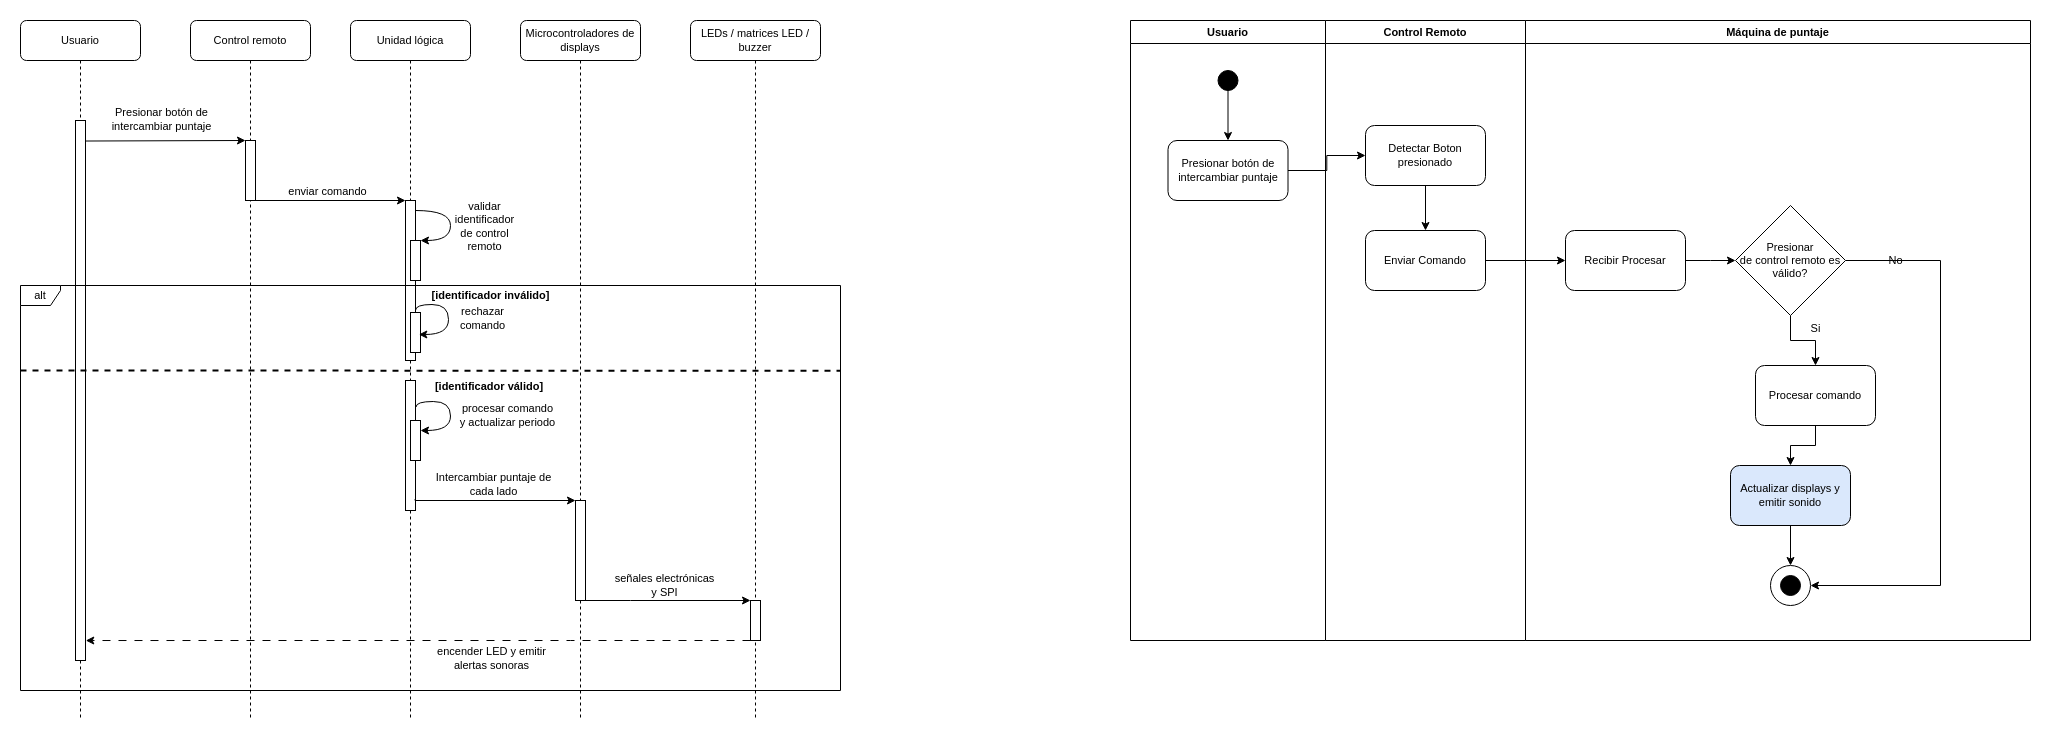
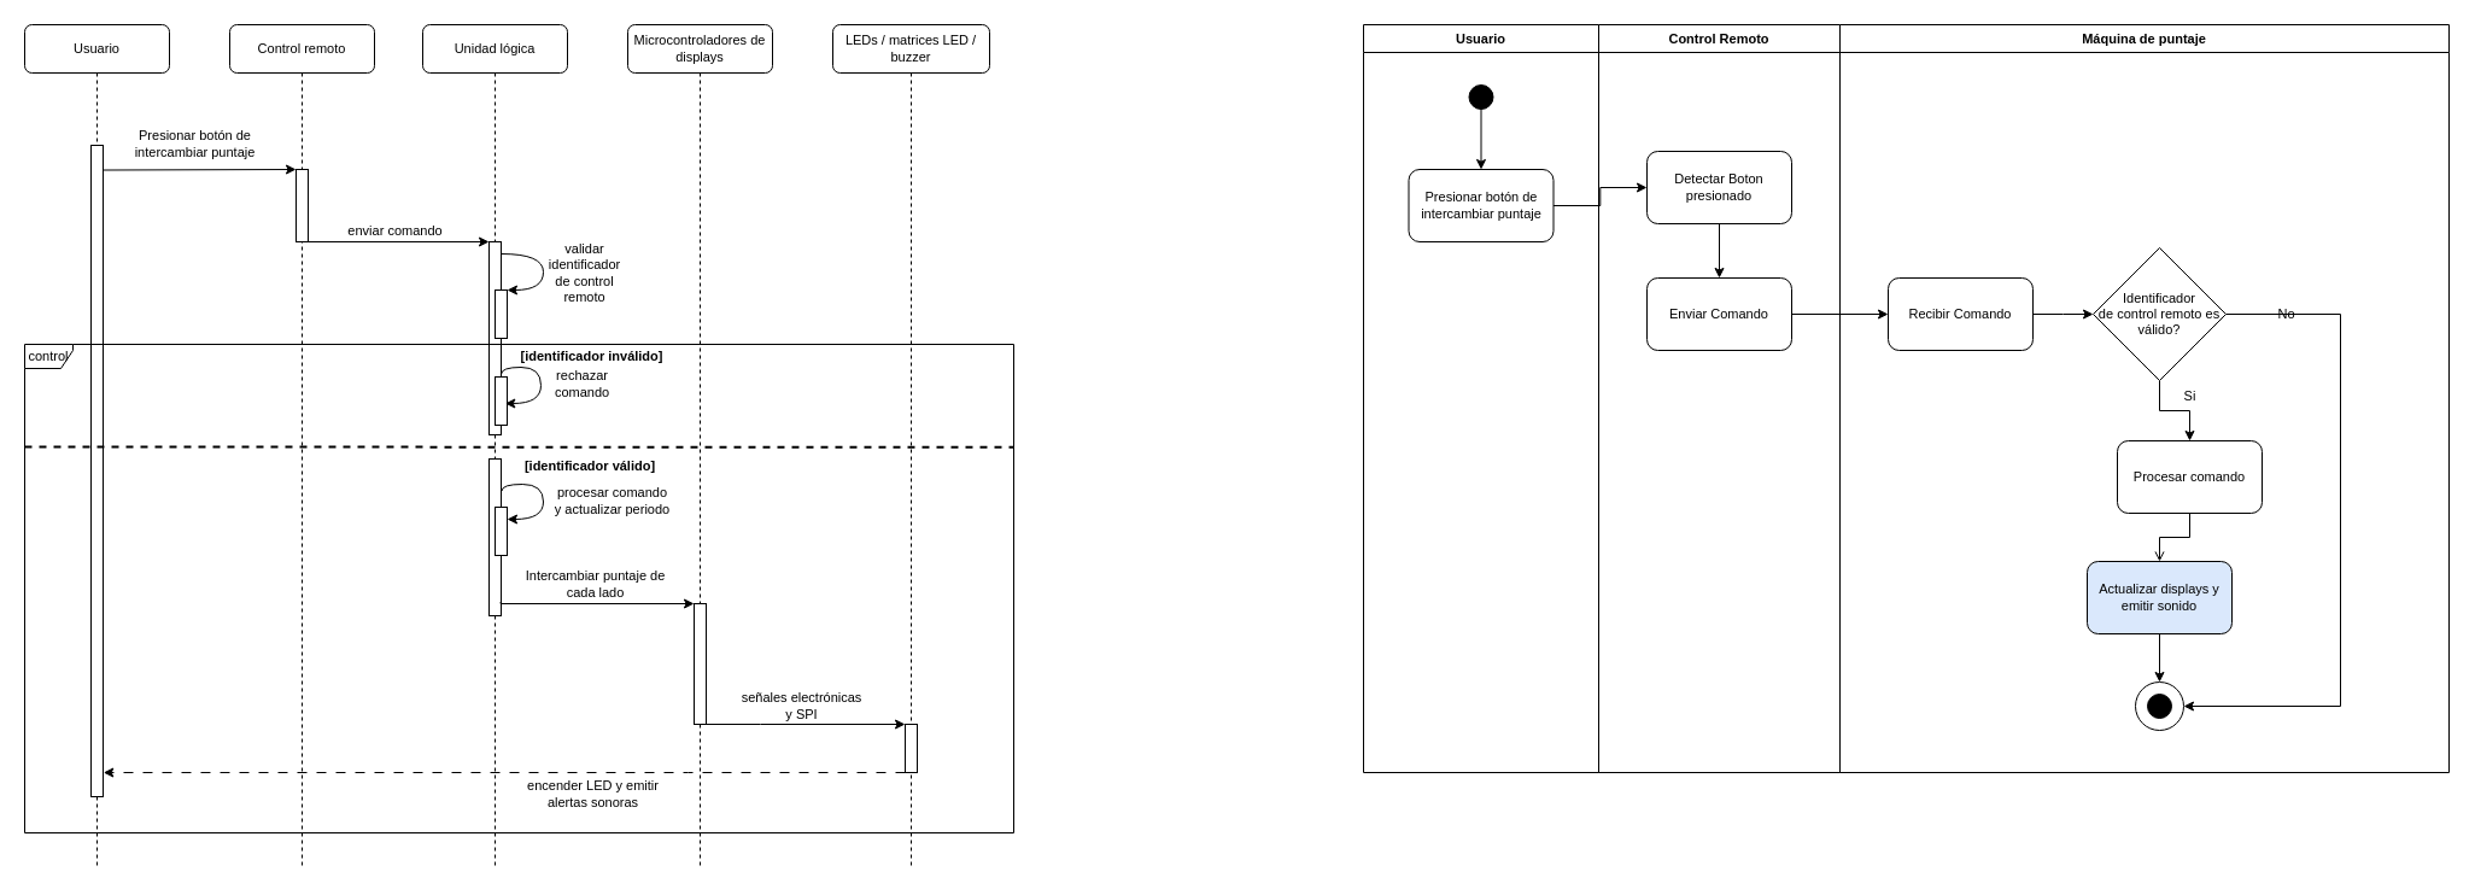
  <mxCell id="0" />
  <mxCell id="1" parent="0" />
  <mxCell id="2" value="Usuario" style="swimlane;whiteSpace=wrap;html=1;startSize=23;fontFamily=Helvetica;fontSize=11;labelBackgroundColor=none;" parent="1" vertex="1"><mxGeometry x="1130" y="20" width="195" height="620" as="geometry" /></mxCell>
  <mxCell id="3" value="" style="ellipse;whiteSpace=wrap;html=1;aspect=fixed;fillColor=#000000;fontFamily=Helvetica;fontSize=11;labelBackgroundColor=none;" parent="2" vertex="1"><mxGeometry x="87.5" y="50" width="20" height="20" as="geometry" /></mxCell>
  <mxCell id="4" value="Presionar botón de&lt;br style=&quot;border-color: var(--border-color);&quot;&gt;&lt;span style=&quot;&quot;&gt;intercambiar puntaje&lt;/span&gt;" style="rounded=1;whiteSpace=wrap;html=1;fontFamily=Helvetica;fontSize=11;labelBackgroundColor=none;" parent="2" vertex="1"><mxGeometry x="37.5" y="120" width="120" height="60" as="geometry" /></mxCell>
  <mxCell id="5" value="" style="edgeStyle=orthogonalEdgeStyle;rounded=0;orthogonalLoop=1;jettySize=auto;html=1;fontFamily=Helvetica;fontSize=11;labelBackgroundColor=none;" parent="2" source="3" target="4" edge="1"><mxGeometry relative="1" as="geometry" /></mxCell>
  <mxCell id="6" value="Control Remoto" style="swimlane;whiteSpace=wrap;html=1;fontFamily=Helvetica;fontSize=11;labelBackgroundColor=none;" parent="1" vertex="1"><mxGeometry x="1325" y="20" width="200" height="620" as="geometry" /></mxCell>
  <mxCell id="7" value="" style="edgeStyle=orthogonalEdgeStyle;rounded=0;orthogonalLoop=1;jettySize=auto;html=1;fontFamily=Helvetica;fontSize=11;labelBackgroundColor=none;" parent="6" source="8" target="9" edge="1"><mxGeometry relative="1" as="geometry" /></mxCell>
  <mxCell id="8" value="Detectar Boton presionado" style="rounded=1;whiteSpace=wrap;html=1;fontFamily=Helvetica;fontSize=11;labelBackgroundColor=none;" parent="6" vertex="1"><mxGeometry x="40" y="105" width="120" height="60" as="geometry" /></mxCell>
  <mxCell id="9" value="Enviar Comando" style="rounded=1;whiteSpace=wrap;html=1;fontFamily=Helvetica;fontSize=11;labelBackgroundColor=none;" parent="6" vertex="1"><mxGeometry x="40" y="210" width="120" height="60" as="geometry" /></mxCell>
  <mxCell id="10" value="" style="edgeStyle=orthogonalEdgeStyle;rounded=0;orthogonalLoop=1;jettySize=auto;html=1;fontFamily=Helvetica;fontSize=11;labelBackgroundColor=none;" parent="1" source="4" target="8" edge="1"><mxGeometry relative="1" as="geometry" /></mxCell>
  <mxCell id="11" value="Control remoto" style="shape=umlLifeline;perimeter=lifelinePerimeter;whiteSpace=wrap;html=1;container=1;collapsible=0;recursiveResize=0;outlineConnect=0;rounded=1;shadow=0;comic=0;labelBackgroundColor=none;strokeWidth=1;fontFamily=Helvetica;fontSize=11;align=center;" parent="1" vertex="1"><mxGeometry x="190" y="20" width="120" height="700" as="geometry" /></mxCell>
  <mxCell id="12" value="" style="rounded=0;whiteSpace=wrap;html=1;fontFamily=Helvetica;fontSize=11;labelBackgroundColor=none;" parent="11" vertex="1"><mxGeometry x="55" y="120" width="10" height="60" as="geometry" /></mxCell>
  <mxCell id="13" value="Unidad lógica" style="shape=umlLifeline;perimeter=lifelinePerimeter;whiteSpace=wrap;html=1;container=1;collapsible=0;recursiveResize=0;outlineConnect=0;rounded=1;shadow=0;comic=0;labelBackgroundColor=none;strokeWidth=1;fontFamily=Helvetica;fontSize=11;align=center;" parent="1" vertex="1"><mxGeometry x="350" y="20" width="120" height="700" as="geometry" /></mxCell>
  <mxCell id="14" value="" style="rounded=0;whiteSpace=wrap;html=1;fontFamily=Helvetica;fontSize=11;labelBackgroundColor=none;" parent="13" vertex="1"><mxGeometry x="55" y="180" width="10" height="160" as="geometry" /></mxCell>
  <mxCell id="15" value="" style="endArrow=classic;html=1;rounded=0;exitX=1.03;exitY=0.151;exitDx=0;exitDy=0;edgeStyle=orthogonalEdgeStyle;curved=1;entryX=1;entryY=0;entryDx=0;entryDy=0;exitPerimeter=0;fontFamily=Helvetica;fontSize=11;labelBackgroundColor=none;" parent="13" target="17" edge="1"><mxGeometry width="50" height="50" relative="1" as="geometry"><mxPoint x="65.13" y="190.0" as="sourcePoint" /><mxPoint x="65.0" y="226.18" as="targetPoint" /><Array as="points"><mxPoint x="100" y="190" /><mxPoint x="100" y="220" /></Array></mxGeometry></mxCell>
  <mxCell id="16" value="validar &lt;br style=&quot;font-size: 11px;&quot;&gt;identificador&lt;br style=&quot;font-size: 11px;&quot;&gt;de control&lt;br style=&quot;font-size: 11px;&quot;&gt;remoto" style="edgeLabel;html=1;align=center;verticalAlign=middle;resizable=0;points=[];fontFamily=Helvetica;fontSize=11;labelBackgroundColor=none;" parent="15" vertex="1" connectable="0"><mxGeometry x="-0.134" y="-1" relative="1" as="geometry"><mxPoint x="34" y="9" as="offset" /></mxGeometry></mxCell>
  <mxCell id="17" value="" style="rounded=0;whiteSpace=wrap;html=1;fontFamily=Helvetica;fontSize=11;labelBackgroundColor=none;" parent="13" vertex="1"><mxGeometry x="60" y="220" width="10" height="40" as="geometry" /></mxCell>
  <mxCell id="18" value="[identificador inválido]" style="text;html=1;strokeColor=none;fillColor=none;align=center;verticalAlign=middle;whiteSpace=wrap;rounded=0;fontStyle=1;fontFamily=Helvetica;fontSize=11;labelBackgroundColor=none;" parent="13" vertex="1"><mxGeometry x="74.5" y="265" width="131" height="20" as="geometry" /></mxCell>
  <mxCell id="19" value="[identificador válido]" style="text;html=1;strokeColor=none;fillColor=none;align=center;verticalAlign=middle;whiteSpace=wrap;rounded=0;fontStyle=1;fontFamily=Helvetica;fontSize=11;labelBackgroundColor=none;" parent="13" vertex="1"><mxGeometry x="74.5" y="356" width="128.12" height="20" as="geometry" /></mxCell>
  <mxCell id="20" value="" style="rounded=0;whiteSpace=wrap;html=1;fontFamily=Helvetica;fontSize=11;labelBackgroundColor=none;" parent="13" vertex="1"><mxGeometry x="60" y="292" width="10" height="40" as="geometry" /></mxCell>
  <mxCell id="21" value="" style="endArrow=classic;html=1;rounded=0;edgeStyle=orthogonalEdgeStyle;curved=1;entryX=1.032;entryY=0.375;entryDx=0;entryDy=0;entryPerimeter=0;exitX=1.2;exitY=0.643;exitDx=0;exitDy=0;exitPerimeter=0;fontFamily=Helvetica;fontSize=11;labelBackgroundColor=none;" parent="13" edge="1"><mxGeometry width="50" height="50" relative="1" as="geometry"><mxPoint x="65" y="289.88" as="sourcePoint" /><mxPoint x="68.32" y="314" as="targetPoint" /><Array as="points"><mxPoint x="65" y="284" /><mxPoint x="98" y="284" /><mxPoint x="98" y="314" /></Array></mxGeometry></mxCell>
  <mxCell id="22" value="rechazar &lt;br style=&quot;font-size: 11px;&quot;&gt;comando" style="edgeLabel;html=1;align=center;verticalAlign=middle;resizable=0;points=[];fontFamily=Helvetica;fontSize=11;labelBackgroundColor=none;" parent="21" vertex="1" connectable="0"><mxGeometry x="-0.134" y="-1" relative="1" as="geometry"><mxPoint x="34" y="9" as="offset" /></mxGeometry></mxCell>
  <mxCell id="23" value="" style="endArrow=classic;html=1;rounded=0;edgeStyle=orthogonalEdgeStyle;curved=1;exitX=1.05;exitY=0.204;exitDx=0;exitDy=0;exitPerimeter=0;fontFamily=Helvetica;fontSize=11;labelBackgroundColor=none;" parent="13" source="25" edge="1"><mxGeometry width="50" height="50" relative="1" as="geometry"><mxPoint x="80" y="380" as="sourcePoint" /><mxPoint x="70" y="410" as="targetPoint" /><Array as="points"><mxPoint x="66" y="381" /><mxPoint x="100" y="381" /><mxPoint x="100" y="410" /></Array></mxGeometry></mxCell>
  <mxCell id="24" value="procesar comando&lt;br style=&quot;font-size: 11px;&quot;&gt;y actualizar periodo" style="edgeLabel;html=1;align=center;verticalAlign=middle;resizable=0;points=[];fontFamily=Helvetica;fontSize=11;labelBackgroundColor=none;" parent="23" vertex="1" connectable="0"><mxGeometry x="-0.134" y="-1" relative="1" as="geometry"><mxPoint x="57" y="11" as="offset" /></mxGeometry></mxCell>
  <mxCell id="25" value="" style="rounded=0;whiteSpace=wrap;html=1;fontFamily=Helvetica;fontSize=11;labelBackgroundColor=none;" vertex="1" parent="13"><mxGeometry x="55" y="360" width="10" height="130" as="geometry" /></mxCell>
  <mxCell id="26" value="" style="rounded=0;whiteSpace=wrap;html=1;fontFamily=Helvetica;fontSize=11;labelBackgroundColor=none;" parent="13" vertex="1"><mxGeometry x="60" y="400" width="10" height="40" as="geometry" /></mxCell>
  <mxCell id="27" value="Microcontroladores de displays" style="shape=umlLifeline;perimeter=lifelinePerimeter;whiteSpace=wrap;html=1;container=1;collapsible=0;recursiveResize=0;outlineConnect=0;rounded=1;shadow=0;comic=0;labelBackgroundColor=none;strokeWidth=1;fontFamily=Helvetica;fontSize=11;align=center;size=40;" parent="1" vertex="1"><mxGeometry x="520" y="20" width="120" height="700" as="geometry" /></mxCell>
  <mxCell id="28" value="LEDs / matrices LED / buzzer" style="shape=umlLifeline;perimeter=lifelinePerimeter;whiteSpace=wrap;html=1;container=1;collapsible=0;recursiveResize=0;outlineConnect=0;rounded=1;shadow=0;comic=0;labelBackgroundColor=none;strokeWidth=1;fontFamily=Helvetica;fontSize=11;align=center;" parent="1" vertex="1"><mxGeometry x="690" y="20" width="130" height="700" as="geometry" /></mxCell>
  <mxCell id="29" value="Usuario" style="shape=umlLifeline;perimeter=lifelinePerimeter;whiteSpace=wrap;html=1;container=1;collapsible=0;recursiveResize=0;outlineConnect=0;rounded=1;shadow=0;comic=0;labelBackgroundColor=none;strokeWidth=1;fontFamily=Helvetica;fontSize=11;align=center;" parent="1" vertex="1"><mxGeometry x="20" y="20" width="120" height="700" as="geometry" /></mxCell>
  <mxCell id="30" value="" style="rounded=0;whiteSpace=wrap;html=1;fontFamily=Helvetica;fontSize=11;labelBackgroundColor=none;" parent="29" vertex="1"><mxGeometry x="55" y="100" width="10" height="540" as="geometry" /></mxCell>
  <mxCell id="31" value="" style="endArrow=classic;html=1;rounded=0;exitX=1.032;exitY=0.038;exitDx=0;exitDy=0;exitPerimeter=0;entryX=0;entryY=0;entryDx=0;entryDy=0;fontFamily=Helvetica;fontSize=11;labelBackgroundColor=none;" parent="1" source="30" target="12" edge="1"><mxGeometry width="50" height="50" relative="1" as="geometry"><mxPoint x="250" y="140" as="sourcePoint" /><mxPoint x="300" y="90" as="targetPoint" /></mxGeometry></mxCell>
  <mxCell id="32" value="Presionar botón de &lt;br&gt;intercambiar puntaje" style="edgeLabel;html=1;align=center;verticalAlign=middle;resizable=0;points=[];fontFamily=Helvetica;fontSize=11;labelBackgroundColor=none;" parent="31" vertex="1" connectable="0"><mxGeometry x="-0.134" y="-1" relative="1" as="geometry"><mxPoint x="6" y="-23" as="offset" /></mxGeometry></mxCell>
  <mxCell id="33" value="" style="endArrow=classic;html=1;rounded=0;exitX=1;exitY=1;exitDx=0;exitDy=0;entryX=0;entryY=0;entryDx=0;entryDy=0;fontFamily=Helvetica;fontSize=11;labelBackgroundColor=none;" parent="1" source="12" target="14" edge="1"><mxGeometry width="50" height="50" relative="1" as="geometry"><mxPoint x="270" y="200" as="sourcePoint" /><mxPoint x="400" y="200" as="targetPoint" /></mxGeometry></mxCell>
  <mxCell id="34" value="enviar comando" style="edgeLabel;html=1;align=center;verticalAlign=middle;resizable=0;points=[];fontFamily=Helvetica;fontSize=11;labelBackgroundColor=none;" parent="33" vertex="1" connectable="0"><mxGeometry x="-0.134" y="-1" relative="1" as="geometry"><mxPoint x="6" y="-11" as="offset" /></mxGeometry></mxCell>
- <mxCell id="35" value="alt" style="shape=umlFrame;whiteSpace=wrap;html=1;pointerEvents=0;width=40;height=20;fontFamily=Helvetica;fontSize=11;labelBackgroundColor=none;" parent="1" vertex="1"><mxGeometry x="20" y="285" width="820" height="405" as="geometry" /></mxCell>
+ <mxCell id="35" value="control" style="shape=umlFrame;whiteSpace=wrap;html=1;pointerEvents=0;width=40;height=20;fontFamily=Helvetica;fontSize=11;labelBackgroundColor=none;" parent="1" vertex="1"><mxGeometry x="20" y="285" width="820" height="405" as="geometry" /></mxCell>
  <mxCell id="36" style="edgeStyle=orthogonalEdgeStyle;rounded=0;orthogonalLoop=1;jettySize=auto;html=1;exitX=1;exitY=1;exitDx=0;exitDy=0;entryX=0;entryY=0;entryDx=0;entryDy=0;fontFamily=Helvetica;fontSize=11;labelBackgroundColor=none;" parent="1" source="38" target="43" edge="1"><mxGeometry relative="1" as="geometry"><Array as="points"><mxPoint x="630" y="600" /><mxPoint x="630" y="600" /></Array></mxGeometry></mxCell>
  <mxCell id="37" value="señales electrónicas &lt;br style=&quot;font-size: 11px;&quot;&gt;y SPI" style="edgeLabel;html=1;align=center;verticalAlign=middle;resizable=0;points=[];fontFamily=Helvetica;fontSize=11;labelBackgroundColor=none;" parent="36" vertex="1" connectable="0"><mxGeometry x="-0.185" y="-2" relative="1" as="geometry"><mxPoint x="11" y="-18" as="offset" /></mxGeometry></mxCell>
  <mxCell id="38" value="" style="rounded=0;whiteSpace=wrap;html=1;fontFamily=Helvetica;fontSize=11;labelBackgroundColor=none;" parent="1" vertex="1"><mxGeometry x="575" y="500" width="10" height="100" as="geometry" /></mxCell>
  <mxCell id="39" style="edgeStyle=orthogonalEdgeStyle;rounded=0;orthogonalLoop=1;jettySize=auto;html=1;entryX=0;entryY=0;entryDx=0;entryDy=0;exitX=0.959;exitY=0.912;exitDx=0;exitDy=0;exitPerimeter=0;fontFamily=Helvetica;fontSize=11;labelBackgroundColor=none;" parent="1" source="25" target="38" edge="1"><mxGeometry relative="1" as="geometry"><Array as="points"><mxPoint x="415" y="500" /></Array><mxPoint x="430" y="500" as="sourcePoint" /></mxGeometry></mxCell>
  <mxCell id="40" value="Intercambiar puntaje de&lt;br&gt;cada lado" style="edgeLabel;html=1;align=center;verticalAlign=middle;resizable=0;points=[];fontFamily=Helvetica;fontSize=11;labelBackgroundColor=none;" parent="39" vertex="1" connectable="0"><mxGeometry x="-0.098" relative="1" as="geometry"><mxPoint x="6" y="-17" as="offset" /></mxGeometry></mxCell>
  <mxCell id="41" style="edgeStyle=orthogonalEdgeStyle;rounded=0;orthogonalLoop=1;jettySize=auto;html=1;exitX=0;exitY=1;exitDx=0;exitDy=0;entryX=1.028;entryY=0.963;entryDx=0;entryDy=0;entryPerimeter=0;dashed=1;dashPattern=8 8;fontFamily=Helvetica;fontSize=11;labelBackgroundColor=none;" parent="1" source="43" target="30" edge="1"><mxGeometry relative="1" as="geometry"><Array as="points"><mxPoint x="570" y="640" /><mxPoint x="570" y="640" /></Array></mxGeometry></mxCell>
  <mxCell id="42" value="encender LED y emitir &lt;br style=&quot;font-size: 11px;&quot;&gt;alertas sonoras" style="edgeLabel;html=1;align=center;verticalAlign=middle;resizable=0;points=[];fontFamily=Helvetica;fontSize=11;labelBackgroundColor=none;" parent="41" vertex="1" connectable="0"><mxGeometry x="-0.297" relative="1" as="geometry"><mxPoint x="-26" y="17" as="offset" /></mxGeometry></mxCell>
  <mxCell id="43" value="" style="rounded=0;whiteSpace=wrap;html=1;fontFamily=Helvetica;fontSize=11;labelBackgroundColor=none;" parent="1" vertex="1"><mxGeometry x="750" y="600" width="10" height="40" as="geometry" /></mxCell>
  <mxCell id="44" value="Máquina de puntaje" style="swimlane;whiteSpace=wrap;html=1;fontFamily=Helvetica;fontSize=11;labelBackgroundColor=none;" parent="1" vertex="1"><mxGeometry x="1525" y="20" width="505" height="620" as="geometry" /></mxCell>
- <mxCell id="45" value="" style="edgeStyle=orthogonalEdgeStyle;rounded=0;orthogonalLoop=1;jettySize=auto;html=1;fontFamily=Helvetica;fontSize=11;labelBackgroundColor=none;" parent="44" source="46" target="54" edge="1"><mxGeometry relative="1" as="geometry" /></mxCell>
+ <mxCell id="45" value="" style="edgeStyle=orthogonalEdgeStyle;rounded=0;orthogonalLoop=1;jettySize=auto;html=1;fontFamily=Helvetica;fontSize=11;labelBackgroundColor=none;endArrow=open;" parent="44" source="46" target="54" edge="1"><mxGeometry relative="1" as="geometry" /></mxCell>
  <mxCell id="46" value="Procesar comando" style="rounded=1;whiteSpace=wrap;html=1;fontFamily=Helvetica;fontSize=11;labelBackgroundColor=none;" parent="44" vertex="1"><mxGeometry x="230" y="345" width="120" height="60" as="geometry" /></mxCell>
  <mxCell id="47" value="" style="edgeStyle=orthogonalEdgeStyle;rounded=0;orthogonalLoop=1;jettySize=auto;html=1;fontFamily=Helvetica;fontSize=11;labelBackgroundColor=none;" parent="44" source="49" target="46" edge="1"><mxGeometry relative="1" as="geometry" /></mxCell>
  <mxCell id="48" style="edgeStyle=orthogonalEdgeStyle;rounded=0;orthogonalLoop=1;jettySize=auto;html=1;entryX=1;entryY=0.5;entryDx=0;entryDy=0;" edge="1" parent="44" source="49" target="56"><mxGeometry relative="1" as="geometry"><mxPoint x="420" y="445" as="targetPoint" /><Array as="points"><mxPoint x="415" y="240" /><mxPoint x="415" y="565" /></Array></mxGeometry></mxCell>
- <mxCell id="49" value="Presionar&lt;br style=&quot;font-size: 11px;&quot;&gt;de control remoto es válido?" style="rhombus;whiteSpace=wrap;html=1;fontFamily=Helvetica;fontSize=11;labelBackgroundColor=none;" parent="44" vertex="1"><mxGeometry x="210" y="185" width="110" height="110" as="geometry" /></mxCell>
+ <mxCell id="49" value="Identificador&lt;br style=&quot;font-size: 11px;&quot;&gt;de control remoto es válido?" style="rhombus;whiteSpace=wrap;html=1;fontFamily=Helvetica;fontSize=11;labelBackgroundColor=none;" parent="44" vertex="1"><mxGeometry x="210" y="185" width="110" height="110" as="geometry" /></mxCell>
  <mxCell id="50" style="edgeStyle=orthogonalEdgeStyle;rounded=0;orthogonalLoop=1;jettySize=auto;html=1;entryX=0;entryY=0.5;entryDx=0;entryDy=0;" edge="1" parent="44" source="51"><mxGeometry relative="1" as="geometry"><mxPoint x="210" y="240.0" as="targetPoint" /></mxGeometry></mxCell>
- <mxCell id="51" value="Recibir Procesar" style="rounded=1;whiteSpace=wrap;html=1;fontFamily=Helvetica;fontSize=11;labelBackgroundColor=none;" parent="44" vertex="1"><mxGeometry x="40" y="210" width="120" height="60" as="geometry" /></mxCell>
+ <mxCell id="51" value="Recibir Comando" style="rounded=1;whiteSpace=wrap;html=1;fontFamily=Helvetica;fontSize=11;labelBackgroundColor=none;" parent="44" vertex="1"><mxGeometry x="40" y="210" width="120" height="60" as="geometry" /></mxCell>
  <mxCell id="52" value="No" style="text;html=1;align=center;verticalAlign=middle;resizable=0;points=[];autosize=1;strokeColor=none;fillColor=none;fontFamily=Helvetica;fontSize=11;labelBackgroundColor=none;" parent="44" vertex="1"><mxGeometry x="350" y="225" width="40" height="30" as="geometry" /></mxCell>
  <mxCell id="53" style="edgeStyle=orthogonalEdgeStyle;rounded=0;orthogonalLoop=1;jettySize=auto;html=1;entryX=0.5;entryY=0;entryDx=0;entryDy=0;fontFamily=Helvetica;fontSize=11;labelBackgroundColor=none;" parent="44" source="54" target="56" edge="1"><mxGeometry relative="1" as="geometry" /></mxCell>
  <mxCell id="54" value="Actualizar displays y emitir sonido" style="rounded=1;whiteSpace=wrap;html=1;fontFamily=Helvetica;fontSize=11;labelBackgroundColor=none;fillColor=#dae8fc;" parent="44" vertex="1"><mxGeometry x="205" y="445" width="120" height="60" as="geometry" /></mxCell>
  <mxCell id="55" value="" style="group;fontFamily=Helvetica;fontSize=11;labelBackgroundColor=none;" parent="44" vertex="1" connectable="0"><mxGeometry x="245" y="545" width="40" height="40" as="geometry" /></mxCell>
  <mxCell id="56" value="" style="ellipse;whiteSpace=wrap;html=1;aspect=fixed;fontFamily=Helvetica;fontSize=11;labelBackgroundColor=none;" parent="55" vertex="1"><mxGeometry width="40" height="40" as="geometry" /></mxCell>
  <mxCell id="57" value="" style="ellipse;whiteSpace=wrap;html=1;aspect=fixed;fillColor=#000000;fontFamily=Helvetica;fontSize=11;labelBackgroundColor=none;" parent="55" vertex="1"><mxGeometry x="10" y="10" width="20" height="20" as="geometry" /></mxCell>
  <mxCell id="58" value="" style="edgeStyle=orthogonalEdgeStyle;rounded=0;orthogonalLoop=1;jettySize=auto;html=1;fontFamily=Helvetica;fontSize=11;labelBackgroundColor=none;" parent="1" source="9" target="51" edge="1"><mxGeometry relative="1" as="geometry" /></mxCell>
  <mxCell id="59" value="Si" style="text;html=1;align=center;verticalAlign=middle;resizable=0;points=[];autosize=1;strokeColor=none;fillColor=none;fontFamily=Helvetica;fontSize=11;labelBackgroundColor=none;" parent="1" vertex="1"><mxGeometry x="1800" y="313" width="30" height="30" as="geometry" /></mxCell>
  <mxCell id="60" value="" style="endArrow=none;dashed=1;html=1;strokeWidth=2;rounded=0;entryX=1;entryY=0.223;entryDx=0;entryDy=0;entryPerimeter=0;fontFamily=Helvetica;fontSize=11;labelBackgroundColor=none;" parent="1" edge="1"><mxGeometry width="50" height="50" relative="1" as="geometry"><mxPoint x="20" y="370" as="sourcePoint" /><mxPoint x="840" y="370.315" as="targetPoint" /></mxGeometry></mxCell>
